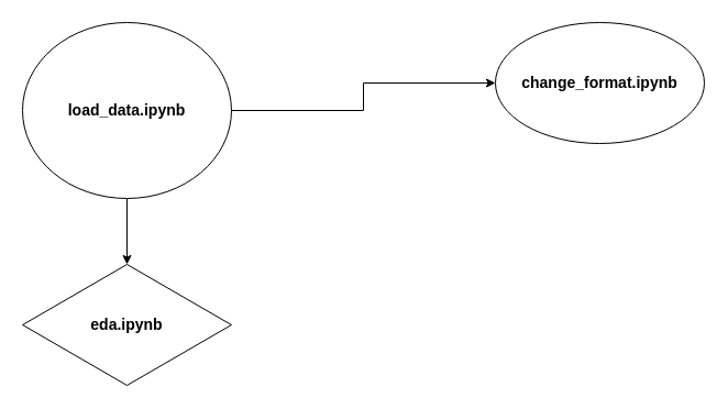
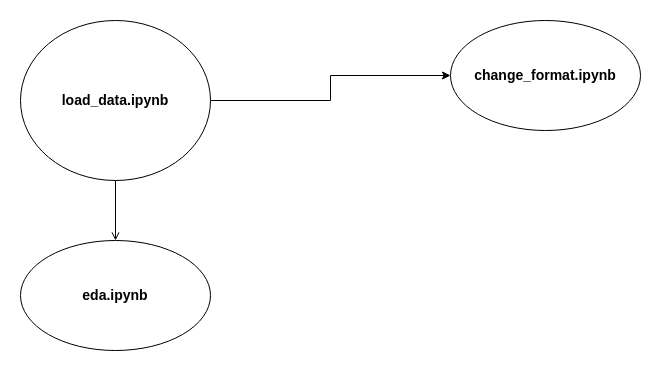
  <mxCell id="0" />
  <mxCell id="1" parent="0" />
  <mxCell id="2" style="edgeStyle=orthogonalEdgeStyle;rounded=0;orthogonalLoop=1;jettySize=auto;html=1;entryX=0;entryY=0.5;entryDx=0;entryDy=0;" edge="1" parent="1" source="4" target="5"><mxGeometry relative="1" as="geometry" /></mxCell>
- <mxCell id="3" style="edgeStyle=orthogonalEdgeStyle;rounded=0;orthogonalLoop=1;jettySize=auto;html=1;" edge="1" parent="1" source="4" target="6"><mxGeometry relative="1" as="geometry" /></mxCell>
+ <mxCell id="3" style="edgeStyle=orthogonalEdgeStyle;rounded=0;orthogonalLoop=1;jettySize=auto;html=1;endArrow=open;" edge="1" parent="1" source="4" target="6"><mxGeometry relative="1" as="geometry" /></mxCell>
  <mxCell id="4" value="&lt;b&gt;&lt;font style=&quot;font-size: 14px;&quot;&gt;load_data.ipynb&lt;/font&gt;&lt;/b&gt;" style="ellipse;whiteSpace=wrap;html=1;" vertex="1" parent="1"><mxGeometry x="20" y="20" width="190" height="160" as="geometry" /></mxCell>
  <mxCell id="5" value="&lt;b&gt;&lt;font style=&quot;font-size: 14px;&quot;&gt;change_format.ipynb&lt;/font&gt;&lt;/b&gt;" style="ellipse;whiteSpace=wrap;html=1;" vertex="1" parent="1"><mxGeometry x="450" y="20" width="190" height="110" as="geometry" /></mxCell>
- <mxCell id="6" value="&lt;b&gt;&lt;font style=&quot;font-size: 14px;&quot;&gt;eda.ipynb&lt;/font&gt;&lt;/b&gt;" style="rhombus;whiteSpace=wrap;html=1;" vertex="1" parent="1"><mxGeometry x="20" y="240" width="190" height="110" as="geometry" /></mxCell>
+ <mxCell id="6" value="&lt;b&gt;&lt;font style=&quot;font-size: 14px;&quot;&gt;eda.ipynb&lt;/font&gt;&lt;/b&gt;" style="ellipse;whiteSpace=wrap;html=1;" vertex="1" parent="1"><mxGeometry x="20" y="240" width="190" height="110" as="geometry" /></mxCell>
